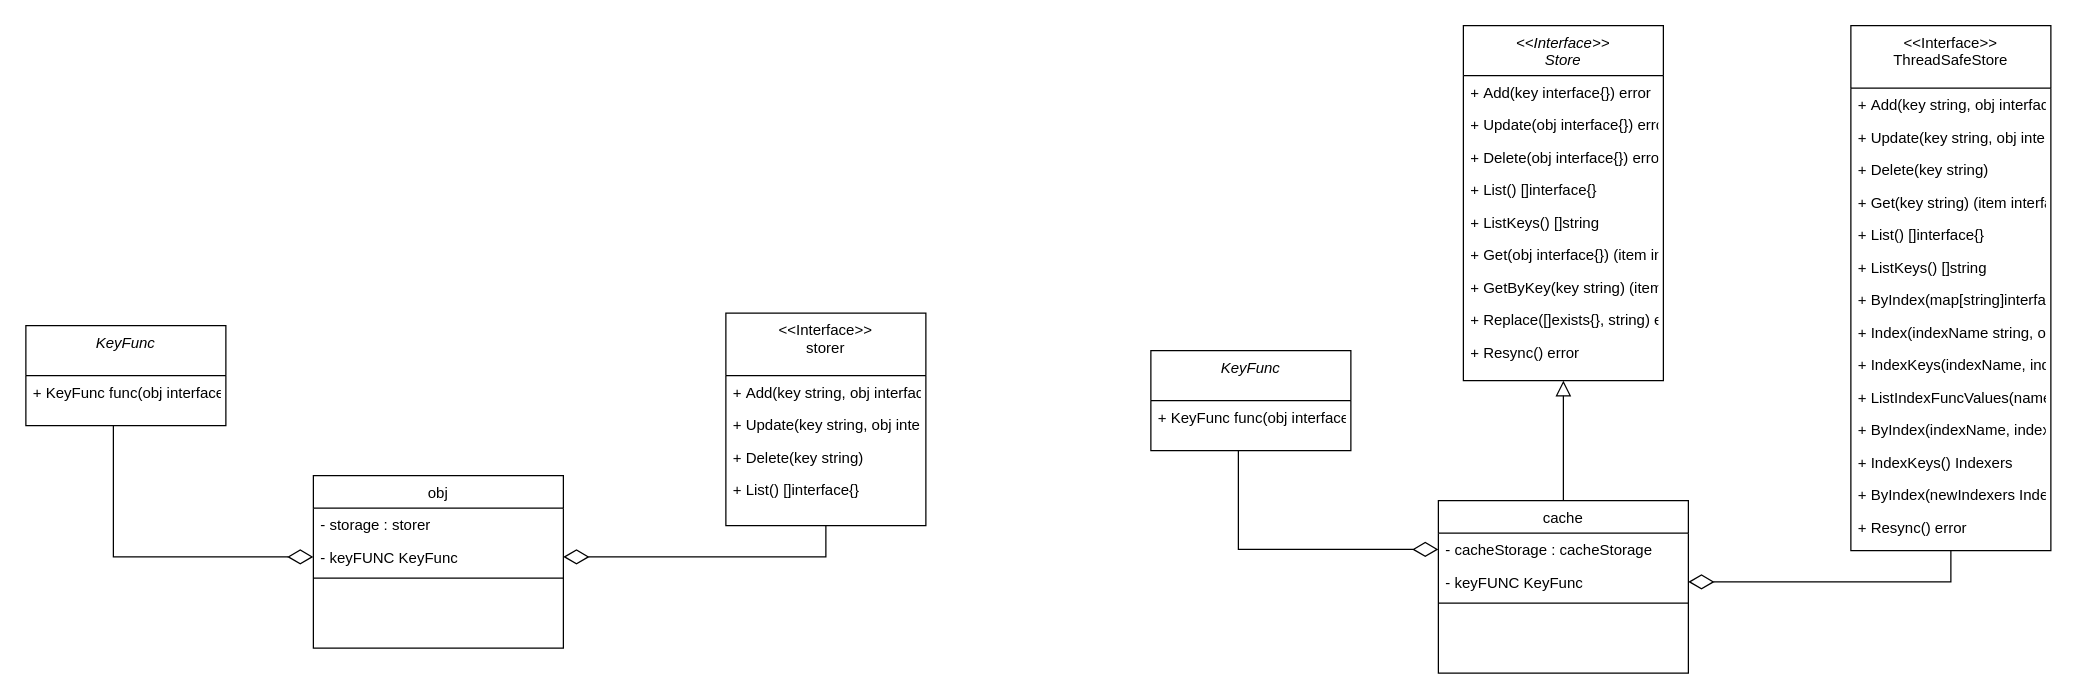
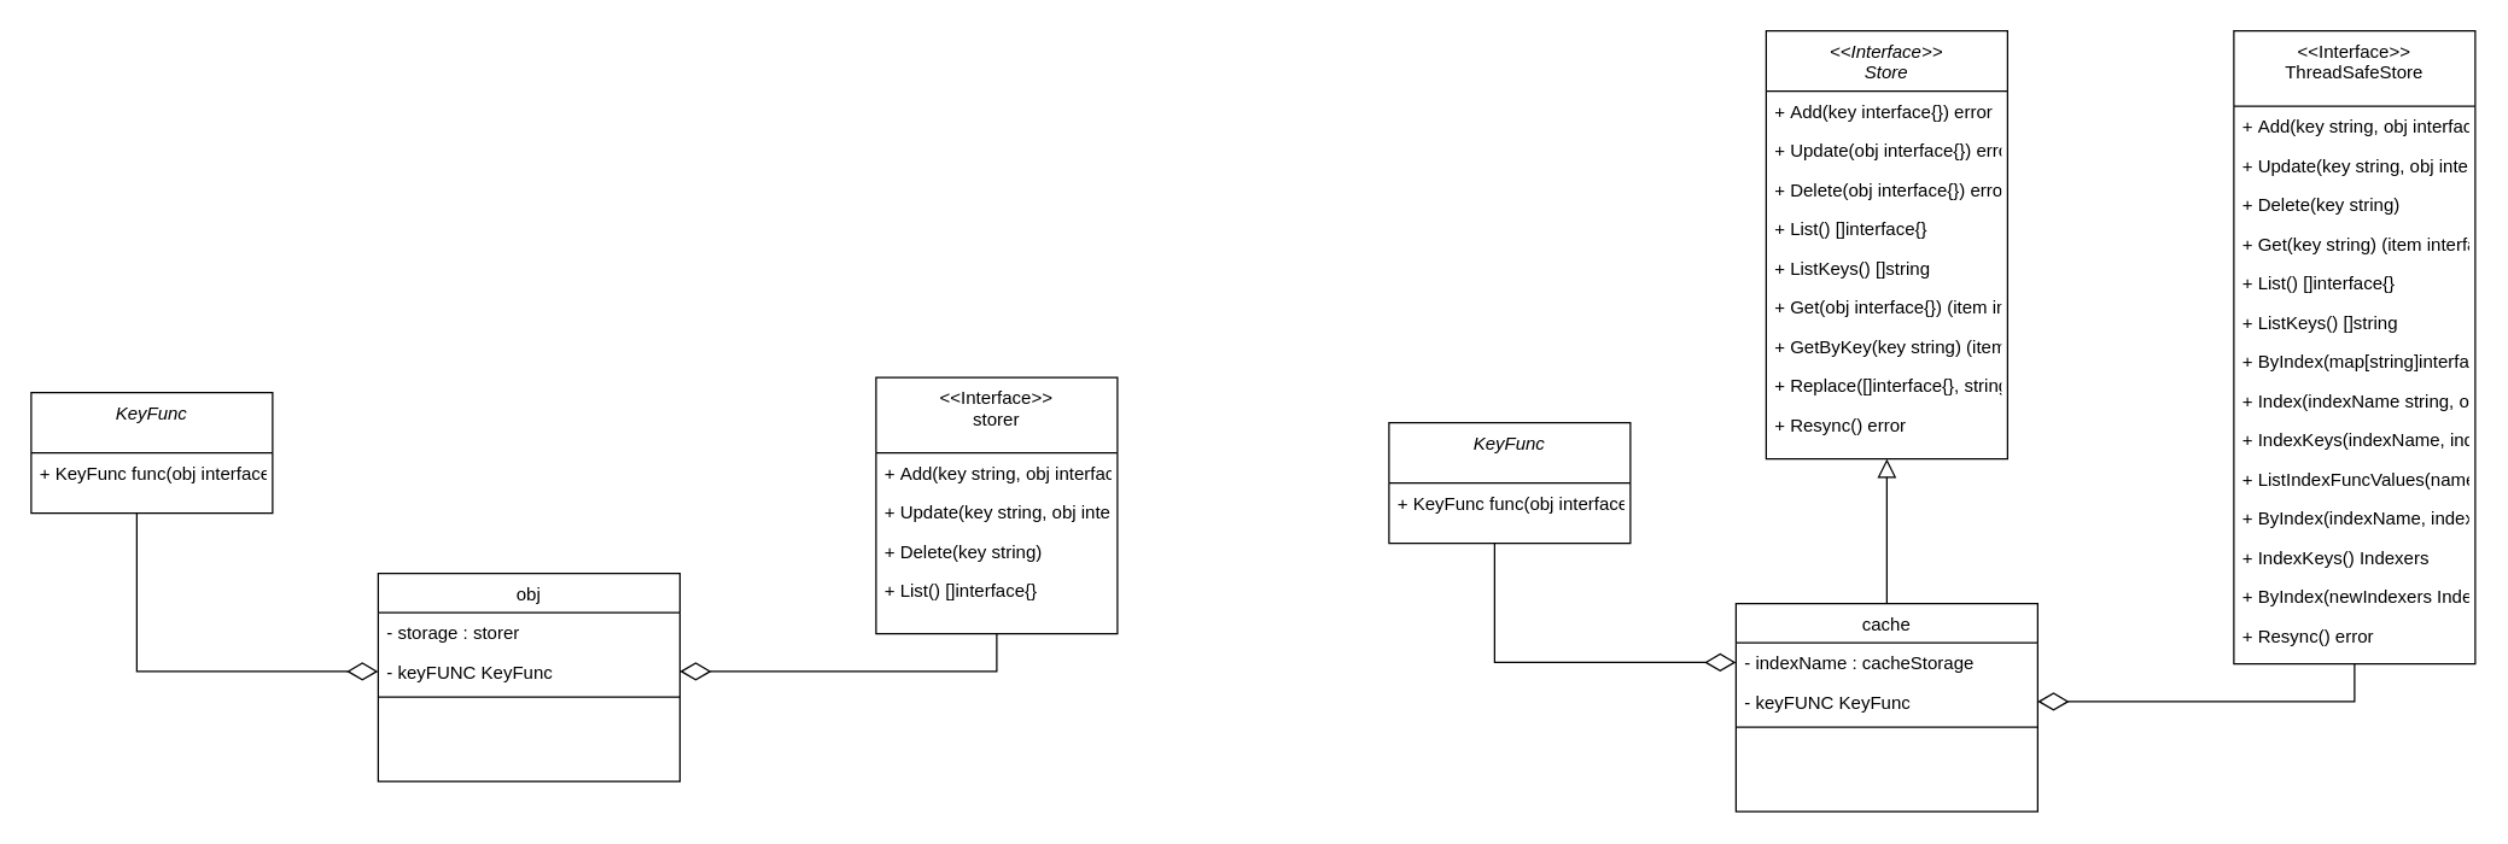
  <mxCell id="0" />
  <mxCell id="1" parent="0" />
  <mxCell id="2" value="&lt;&lt;Interface&gt;&gt;&#10;Store" style="swimlane;fontStyle=2;align=center;verticalAlign=top;childLayout=stackLayout;horizontal=1;startSize=40;horizontalStack=0;resizeParent=1;resizeLast=0;collapsible=1;marginBottom=0;rounded=0;shadow=0;strokeWidth=1;" parent="1" vertex="1"><mxGeometry x="1170" y="20" width="160" height="284" as="geometry"><mxRectangle x="230" y="140" width="160" height="26" as="alternateBounds" /></mxGeometry></mxCell>
  <mxCell id="3" value="+ Add(key interface{}) error&#10;" style="text;align=left;verticalAlign=top;spacingLeft=4;spacingRight=4;overflow=hidden;rotatable=0;points=[[0,0.5],[1,0.5]];portConstraint=eastwest;" parent="2" vertex="1"><mxGeometry y="40" width="160" height="26" as="geometry" /></mxCell>
  <mxCell id="4" value="+ Update(obj interface{}) error&#10;" style="text;align=left;verticalAlign=top;spacingLeft=4;spacingRight=4;overflow=hidden;rotatable=0;points=[[0,0.5],[1,0.5]];portConstraint=eastwest;" vertex="1" parent="2"><mxGeometry y="66" width="160" height="26" as="geometry" /></mxCell>
  <mxCell id="5" value="+ Delete(obj interface{}) error&#10;" style="text;align=left;verticalAlign=top;spacingLeft=4;spacingRight=4;overflow=hidden;rotatable=0;points=[[0,0.5],[1,0.5]];portConstraint=eastwest;" vertex="1" parent="2"><mxGeometry y="92" width="160" height="26" as="geometry" /></mxCell>
  <mxCell id="6" value="+ List() []interface{}&#10;" style="text;align=left;verticalAlign=top;spacingLeft=4;spacingRight=4;overflow=hidden;rotatable=0;points=[[0,0.5],[1,0.5]];portConstraint=eastwest;" vertex="1" parent="2"><mxGeometry y="118" width="160" height="26" as="geometry" /></mxCell>
  <mxCell id="7" value="+ ListKeys() []string&#10;" style="text;align=left;verticalAlign=top;spacingLeft=4;spacingRight=4;overflow=hidden;rotatable=0;points=[[0,0.5],[1,0.5]];portConstraint=eastwest;" vertex="1" parent="2"><mxGeometry y="144" width="160" height="26" as="geometry" /></mxCell>
  <mxCell id="8" value="+ Get(obj interface{}) (item interface{}, exists bool, err error)&#10;" style="text;align=left;verticalAlign=top;spacingLeft=4;spacingRight=4;overflow=hidden;rotatable=0;points=[[0,0.5],[1,0.5]];portConstraint=eastwest;" vertex="1" parent="2"><mxGeometry y="170" width="160" height="26" as="geometry" /></mxCell>
  <mxCell id="9" value="+ GetByKey(key string) (item interface{}, exists bool, err error)&#10;" style="text;align=left;verticalAlign=top;spacingLeft=4;spacingRight=4;overflow=hidden;rotatable=0;points=[[0,0.5],[1,0.5]];portConstraint=eastwest;" vertex="1" parent="2"><mxGeometry y="196" width="160" height="26" as="geometry" /></mxCell>
- <mxCell id="10" value="+ Replace([]exists{}, string) error&#10;" style="text;align=left;verticalAlign=top;spacingLeft=4;spacingRight=4;overflow=hidden;rotatable=0;points=[[0,0.5],[1,0.5]];portConstraint=eastwest;" vertex="1" parent="2"><mxGeometry y="222" width="160" height="26" as="geometry" /></mxCell>
+ <mxCell id="10" value="+ Replace([]interface{}, string) error&#10;" style="text;align=left;verticalAlign=top;spacingLeft=4;spacingRight=4;overflow=hidden;rotatable=0;points=[[0,0.5],[1,0.5]];portConstraint=eastwest;" vertex="1" parent="2"><mxGeometry y="222" width="160" height="26" as="geometry" /></mxCell>
  <mxCell id="11" value="+ Resync() error&#10;" style="text;align=left;verticalAlign=top;spacingLeft=4;spacingRight=4;overflow=hidden;rotatable=0;points=[[0,0.5],[1,0.5]];portConstraint=eastwest;" vertex="1" parent="2"><mxGeometry y="248" width="160" height="26" as="geometry" /></mxCell>
  <mxCell id="12" value="cache" style="swimlane;fontStyle=0;align=center;verticalAlign=top;childLayout=stackLayout;horizontal=1;startSize=26;horizontalStack=0;resizeParent=1;resizeLast=0;collapsible=1;marginBottom=0;rounded=0;shadow=0;strokeWidth=1;" parent="1" vertex="1"><mxGeometry x="1150" y="400" width="200" height="138" as="geometry"><mxRectangle x="130" y="380" width="160" height="26" as="alternateBounds" /></mxGeometry></mxCell>
- <mxCell id="13" value="- cacheStorage : cacheStorage" style="text;align=left;verticalAlign=top;spacingLeft=4;spacingRight=4;overflow=hidden;rotatable=0;points=[[0,0.5],[1,0.5]];portConstraint=eastwest;" parent="12" vertex="1"><mxGeometry y="26" width="200" height="26" as="geometry" /></mxCell>
+ <mxCell id="13" value="- indexName : cacheStorage" style="text;align=left;verticalAlign=top;spacingLeft=4;spacingRight=4;overflow=hidden;rotatable=0;points=[[0,0.5],[1,0.5]];portConstraint=eastwest;" parent="12" vertex="1"><mxGeometry y="26" width="200" height="26" as="geometry" /></mxCell>
  <mxCell id="14" value="- keyFUNC KeyFunc" style="text;align=left;verticalAlign=top;spacingLeft=4;spacingRight=4;overflow=hidden;rotatable=0;points=[[0,0.5],[1,0.5]];portConstraint=eastwest;rounded=0;shadow=0;html=0;" parent="12" vertex="1"><mxGeometry y="52" width="200" height="26" as="geometry" /></mxCell>
  <mxCell id="15" value="" style="line;html=1;strokeWidth=1;align=left;verticalAlign=middle;spacingTop=-1;spacingLeft=3;spacingRight=3;rotatable=0;labelPosition=right;points=[];portConstraint=eastwest;" parent="12" vertex="1"><mxGeometry y="78" width="200" height="8" as="geometry" /></mxCell>
  <mxCell id="16" value="" style="endArrow=block;endSize=10;endFill=0;shadow=0;strokeWidth=1;rounded=0;edgeStyle=elbowEdgeStyle;elbow=vertical;" parent="1" source="12" target="2" edge="1"><mxGeometry width="160" relative="1" as="geometry"><mxPoint x="1150" y="243" as="sourcePoint" /><mxPoint x="1150" y="243" as="targetPoint" /></mxGeometry></mxCell>
  <mxCell id="17" style="edgeStyle=orthogonalEdgeStyle;rounded=0;orthogonalLoop=1;jettySize=auto;html=1;entryX=1;entryY=0.5;entryDx=0;entryDy=0;endArrow=diamondThin;endFill=0;strokeWidth=1;endSize=18;" edge="1" parent="1" source="18" target="14"><mxGeometry relative="1" as="geometry" /></mxCell>
  <mxCell id="18" value="&lt;&lt;Interface&gt;&gt;&#10;ThreadSafeStore" style="swimlane;fontStyle=0;align=center;verticalAlign=top;childLayout=stackLayout;horizontal=1;startSize=50;horizontalStack=0;resizeParent=1;resizeLast=0;collapsible=1;marginBottom=0;rounded=0;shadow=0;strokeWidth=1;" parent="1" vertex="1"><mxGeometry x="1480" y="20" width="160" height="420" as="geometry"><mxRectangle x="340" y="380" width="170" height="26" as="alternateBounds" /></mxGeometry></mxCell>
  <mxCell id="19" value="+ Add(key string, obj interface{})&#10;" style="text;align=left;verticalAlign=top;spacingLeft=4;spacingRight=4;overflow=hidden;rotatable=0;points=[[0,0.5],[1,0.5]];portConstraint=eastwest;" vertex="1" parent="18"><mxGeometry y="50" width="160" height="26" as="geometry" /></mxCell>
  <mxCell id="20" value="+ Update(key string, obj interface{})&#10;" style="text;align=left;verticalAlign=top;spacingLeft=4;spacingRight=4;overflow=hidden;rotatable=0;points=[[0,0.5],[1,0.5]];portConstraint=eastwest;" vertex="1" parent="18"><mxGeometry y="76" width="160" height="26" as="geometry" /></mxCell>
  <mxCell id="21" value="+ Delete(key string)&#10;" style="text;align=left;verticalAlign=top;spacingLeft=4;spacingRight=4;overflow=hidden;rotatable=0;points=[[0,0.5],[1,0.5]];portConstraint=eastwest;" vertex="1" parent="18"><mxGeometry y="102" width="160" height="26" as="geometry" /></mxCell>
  <mxCell id="22" value="+ Get(key string) (item interface{}, exists bool)&#10;" style="text;align=left;verticalAlign=top;spacingLeft=4;spacingRight=4;overflow=hidden;rotatable=0;points=[[0,0.5],[1,0.5]];portConstraint=eastwest;" vertex="1" parent="18"><mxGeometry y="128" width="160" height="26" as="geometry" /></mxCell>
  <mxCell id="23" value="+ List() []interface{}&#10;" style="text;align=left;verticalAlign=top;spacingLeft=4;spacingRight=4;overflow=hidden;rotatable=0;points=[[0,0.5],[1,0.5]];portConstraint=eastwest;" vertex="1" parent="18"><mxGeometry y="154" width="160" height="26" as="geometry" /></mxCell>
  <mxCell id="24" value="+ ListKeys() []string&#10;" style="text;align=left;verticalAlign=top;spacingLeft=4;spacingRight=4;overflow=hidden;rotatable=0;points=[[0,0.5],[1,0.5]];portConstraint=eastwest;" vertex="1" parent="18"><mxGeometry y="180" width="160" height="26" as="geometry" /></mxCell>
  <mxCell id="25" value="+ ByIndex(map[string]interface{}, string)&#10;" style="text;align=left;verticalAlign=top;spacingLeft=4;spacingRight=4;overflow=hidden;rotatable=0;points=[[0,0.5],[1,0.5]];portConstraint=eastwest;" vertex="1" parent="18"><mxGeometry y="206" width="160" height="26" as="geometry" /></mxCell>
  <mxCell id="26" value="+ Index(indexName string, obj interface{}) ([]interface{}, error)&#10;" style="text;align=left;verticalAlign=top;spacingLeft=4;spacingRight=4;overflow=hidden;rotatable=0;points=[[0,0.5],[1,0.5]];portConstraint=eastwest;" vertex="1" parent="18"><mxGeometry y="232" width="160" height="26" as="geometry" /></mxCell>
  <mxCell id="27" value="+ IndexKeys(indexName, indexKey string) ([]string, error)&#10;" style="text;align=left;verticalAlign=top;spacingLeft=4;spacingRight=4;overflow=hidden;rotatable=0;points=[[0,0.5],[1,0.5]];portConstraint=eastwest;" vertex="1" parent="18"><mxGeometry y="258" width="160" height="26" as="geometry" /></mxCell>
  <mxCell id="28" value="+ ListIndexFuncValues(name string) []string&#10;" style="text;align=left;verticalAlign=top;spacingLeft=4;spacingRight=4;overflow=hidden;rotatable=0;points=[[0,0.5],[1,0.5]];portConstraint=eastwest;" vertex="1" parent="18"><mxGeometry y="284" width="160" height="26" as="geometry" /></mxCell>
  <mxCell id="29" value="+ ByIndex(indexName, indexKey string) ([]interface{}, error)&#10;" style="text;align=left;verticalAlign=top;spacingLeft=4;spacingRight=4;overflow=hidden;rotatable=0;points=[[0,0.5],[1,0.5]];portConstraint=eastwest;" vertex="1" parent="18"><mxGeometry y="310" width="160" height="26" as="geometry" /></mxCell>
  <mxCell id="30" value="+ IndexKeys() Indexers&#10;" style="text;align=left;verticalAlign=top;spacingLeft=4;spacingRight=4;overflow=hidden;rotatable=0;points=[[0,0.5],[1,0.5]];portConstraint=eastwest;" vertex="1" parent="18"><mxGeometry y="336" width="160" height="26" as="geometry" /></mxCell>
  <mxCell id="31" value="+ ByIndex(newIndexers Indexers) error&#10;" style="text;align=left;verticalAlign=top;spacingLeft=4;spacingRight=4;overflow=hidden;rotatable=0;points=[[0,0.5],[1,0.5]];portConstraint=eastwest;" vertex="1" parent="18"><mxGeometry y="362" width="160" height="26" as="geometry" /></mxCell>
  <mxCell id="32" value="+ Resync() error&#10;" style="text;align=left;verticalAlign=top;spacingLeft=4;spacingRight=4;overflow=hidden;rotatable=0;points=[[0,0.5],[1,0.5]];portConstraint=eastwest;" vertex="1" parent="18"><mxGeometry y="388" width="160" height="26" as="geometry" /></mxCell>
  <mxCell id="33" style="edgeStyle=orthogonalEdgeStyle;rounded=0;orthogonalLoop=1;jettySize=auto;html=1;entryX=0;entryY=0.5;entryDx=0;entryDy=0;endArrow=diamondThin;endFill=0;endSize=18;strokeWidth=1;" edge="1" parent="1" source="34" target="13"><mxGeometry relative="1" as="geometry"><Array as="points"><mxPoint x="990" y="439" /></Array></mxGeometry></mxCell>
  <mxCell id="34" value="KeyFunc" style="swimlane;fontStyle=2;align=center;verticalAlign=top;childLayout=stackLayout;horizontal=1;startSize=40;horizontalStack=0;resizeParent=1;resizeLast=0;collapsible=1;marginBottom=0;rounded=0;shadow=0;strokeWidth=1;" vertex="1" parent="1"><mxGeometry x="920" y="280" width="160" height="80" as="geometry"><mxRectangle x="230" y="140" width="160" height="26" as="alternateBounds" /></mxGeometry></mxCell>
  <mxCell id="35" value="+ KeyFunc func(obj interface{}) (string, error)" style="text;align=left;verticalAlign=top;spacingLeft=4;spacingRight=4;overflow=hidden;rotatable=0;points=[[0,0.5],[1,0.5]];portConstraint=eastwest;" vertex="1" parent="34"><mxGeometry y="40" width="160" height="26" as="geometry" /></mxCell>
  <mxCell id="36" value="obj" style="swimlane;fontStyle=0;align=center;verticalAlign=top;childLayout=stackLayout;horizontal=1;startSize=26;horizontalStack=0;resizeParent=1;resizeLast=0;collapsible=1;marginBottom=0;rounded=0;shadow=0;strokeWidth=1;" vertex="1" parent="1"><mxGeometry x="250" y="380" width="200" height="138" as="geometry"><mxRectangle x="130" y="380" width="160" height="26" as="alternateBounds" /></mxGeometry></mxCell>
  <mxCell id="37" value="- storage : storer" style="text;align=left;verticalAlign=top;spacingLeft=4;spacingRight=4;overflow=hidden;rotatable=0;points=[[0,0.5],[1,0.5]];portConstraint=eastwest;" vertex="1" parent="36"><mxGeometry y="26" width="200" height="26" as="geometry" /></mxCell>
  <mxCell id="38" value="- keyFUNC KeyFunc" style="text;align=left;verticalAlign=top;spacingLeft=4;spacingRight=4;overflow=hidden;rotatable=0;points=[[0,0.5],[1,0.5]];portConstraint=eastwest;rounded=0;shadow=0;html=0;" vertex="1" parent="36"><mxGeometry y="52" width="200" height="26" as="geometry" /></mxCell>
  <mxCell id="39" value="" style="line;html=1;strokeWidth=1;align=left;verticalAlign=middle;spacingTop=-1;spacingLeft=3;spacingRight=3;rotatable=0;labelPosition=right;points=[];portConstraint=eastwest;" vertex="1" parent="36"><mxGeometry y="78" width="200" height="8" as="geometry" /></mxCell>
  <mxCell id="40" style="edgeStyle=orthogonalEdgeStyle;rounded=0;orthogonalLoop=1;jettySize=auto;html=1;entryX=1;entryY=0.5;entryDx=0;entryDy=0;endArrow=diamondThin;endFill=0;strokeWidth=1;endSize=18;" edge="1" source="44" target="38" parent="1"><mxGeometry relative="1" as="geometry" /></mxCell>
  <mxCell id="41" style="edgeStyle=orthogonalEdgeStyle;rounded=0;orthogonalLoop=1;jettySize=auto;html=1;entryX=0;entryY=0.5;entryDx=0;entryDy=0;endArrow=diamondThin;endFill=0;endSize=18;strokeWidth=1;" edge="1" source="42" target="38" parent="1"><mxGeometry relative="1" as="geometry"><Array as="points"><mxPoint x="90" y="445" /></Array></mxGeometry></mxCell>
  <mxCell id="42" value="KeyFunc" style="swimlane;fontStyle=2;align=center;verticalAlign=top;childLayout=stackLayout;horizontal=1;startSize=40;horizontalStack=0;resizeParent=1;resizeLast=0;collapsible=1;marginBottom=0;rounded=0;shadow=0;strokeWidth=1;" vertex="1" parent="1"><mxGeometry x="20" y="260" width="160" height="80" as="geometry"><mxRectangle x="230" y="140" width="160" height="26" as="alternateBounds" /></mxGeometry></mxCell>
  <mxCell id="43" value="+ KeyFunc func(obj interface{}) (string, error)" style="text;align=left;verticalAlign=top;spacingLeft=4;spacingRight=4;overflow=hidden;rotatable=0;points=[[0,0.5],[1,0.5]];portConstraint=eastwest;" vertex="1" parent="42"><mxGeometry y="40" width="160" height="26" as="geometry" /></mxCell>
  <mxCell id="44" value="&lt;&lt;Interface&gt;&gt;&#10;storer" style="swimlane;fontStyle=0;align=center;verticalAlign=top;childLayout=stackLayout;horizontal=1;startSize=50;horizontalStack=0;resizeParent=1;resizeLast=0;collapsible=1;marginBottom=0;rounded=0;shadow=0;strokeWidth=1;" vertex="1" parent="1"><mxGeometry x="580" y="250" width="160" height="170" as="geometry"><mxRectangle x="340" y="380" width="170" height="26" as="alternateBounds" /></mxGeometry></mxCell>
  <mxCell id="45" value="+ Add(key string, obj interface{})&#10;" style="text;align=left;verticalAlign=top;spacingLeft=4;spacingRight=4;overflow=hidden;rotatable=0;points=[[0,0.5],[1,0.5]];portConstraint=eastwest;" vertex="1" parent="44"><mxGeometry y="50" width="160" height="26" as="geometry" /></mxCell>
  <mxCell id="46" value="+ Update(key string, obj interface{})&#10;" style="text;align=left;verticalAlign=top;spacingLeft=4;spacingRight=4;overflow=hidden;rotatable=0;points=[[0,0.5],[1,0.5]];portConstraint=eastwest;" vertex="1" parent="44"><mxGeometry y="76" width="160" height="26" as="geometry" /></mxCell>
  <mxCell id="47" value="+ Delete(key string)&#10;" style="text;align=left;verticalAlign=top;spacingLeft=4;spacingRight=4;overflow=hidden;rotatable=0;points=[[0,0.5],[1,0.5]];portConstraint=eastwest;" vertex="1" parent="44"><mxGeometry y="102" width="160" height="26" as="geometry" /></mxCell>
  <mxCell id="48" value="+ List() []interface{}&#10;" style="text;align=left;verticalAlign=top;spacingLeft=4;spacingRight=4;overflow=hidden;rotatable=0;points=[[0,0.5],[1,0.5]];portConstraint=eastwest;" vertex="1" parent="44"><mxGeometry y="128" width="160" height="26" as="geometry" /></mxCell>
